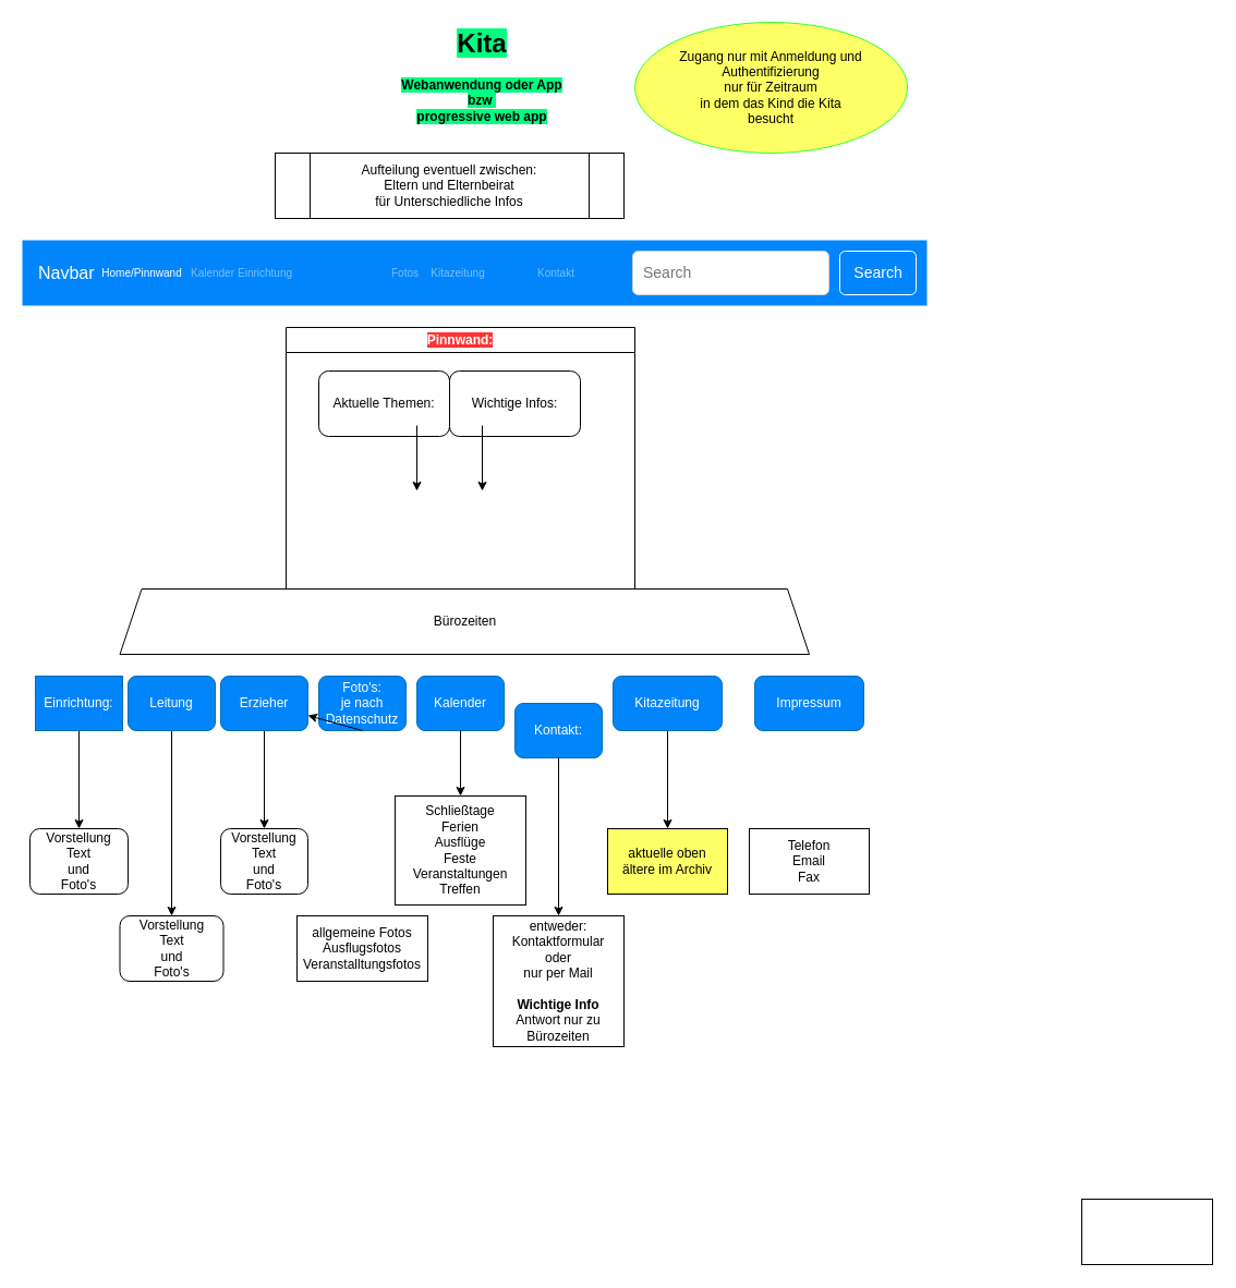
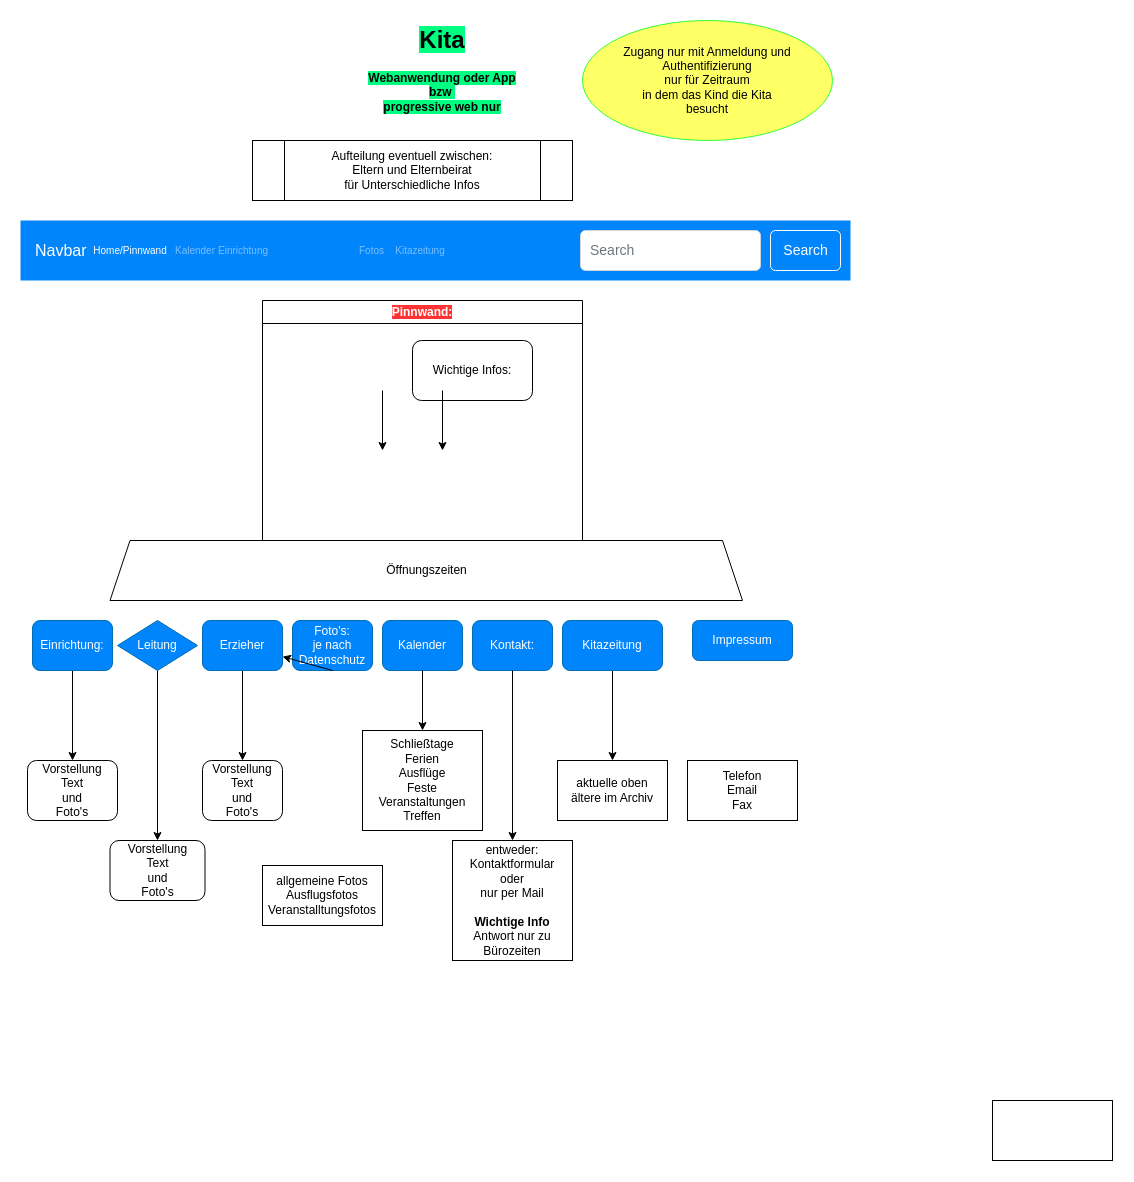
  <mxCell id="0" />
  <mxCell id="1" parent="0" />
- <mxCell id="2" value="&lt;h1&gt;&lt;span style=&quot;background-color: rgb(0, 255, 128);&quot;&gt;Kita&lt;/span&gt;&lt;/h1&gt;&lt;div&gt;&lt;b style=&quot;background-color: rgb(0, 255, 128);&quot;&gt;Webanwendung oder App&lt;/b&gt;&lt;/div&gt;&lt;div&gt;&lt;b style=&quot;background-color: rgb(0, 255, 128);&quot;&gt;bzw&amp;nbsp;&lt;/b&gt;&lt;/div&gt;&lt;b style=&quot;background-color: rgb(0, 255, 128);&quot;&gt;progressive web app&lt;/b&gt;" style="text;html=1;strokeColor=none;fillColor=none;spacing=5;spacingTop=-20;whiteSpace=wrap;overflow=hidden;rounded=0;align=center;" parent="1" vertex="1"><mxGeometry x="352" y="20" width="180" height="100" as="geometry" /></mxCell>
+ <mxCell id="2" value="&lt;h1&gt;&lt;span style=&quot;background-color: rgb(0, 255, 128);&quot;&gt;Kita&lt;/span&gt;&lt;/h1&gt;&lt;div&gt;&lt;b style=&quot;background-color: rgb(0, 255, 128);&quot;&gt;Webanwendung oder App&lt;/b&gt;&lt;/div&gt;&lt;div&gt;&lt;b style=&quot;background-color: rgb(0, 255, 128);&quot;&gt;bzw&amp;nbsp;&lt;/b&gt;&lt;/div&gt;&lt;b style=&quot;background-color: rgb(0, 255, 128);&quot;&gt;progressive web nur&lt;/b&gt;" style="text;html=1;strokeColor=none;fillColor=none;spacing=5;spacingTop=-20;whiteSpace=wrap;overflow=hidden;rounded=0;align=center;" parent="1" vertex="1"><mxGeometry x="352" y="20" width="180" height="100" as="geometry" /></mxCell>
  <mxCell id="3" value="Kalender" style="rounded=1;whiteSpace=wrap;html=1;fillColor=#0085fc;fontColor=#ffffff;strokeColor=#006EAF;" parent="1" vertex="1"><mxGeometry x="382" y="620" width="80" height="50" as="geometry" /></mxCell>
- <mxCell id="4" value="Impressum" style="rounded=1;whiteSpace=wrap;html=1;fillColor=#0085fc;fontColor=#ffffff;strokeColor=#006EAF;" parent="1" vertex="1"><mxGeometry x="692" y="620" width="100" height="50" as="geometry" /></mxCell>
+ <mxCell id="4" value="Impressum" style="rounded=1;whiteSpace=wrap;html=1;fillColor=#0085fc;fontColor=#ffffff;strokeColor=#006EAF;" parent="1" vertex="1"><mxGeometry x="692" y="620" width="100" height="40" as="geometry" /></mxCell>
  <mxCell id="5" value="Zugang nur mit Anmeldung und Authentifizierung&lt;br&gt;nur für Zeitraum&lt;br&gt;in dem das Kind die Kita&lt;br&gt;besucht" style="ellipse;whiteSpace=wrap;html=1;strokeColor=#33FF33;fillColor=#FFFF66;" parent="1" vertex="1"><mxGeometry x="582" y="20" width="250" height="120" as="geometry" /></mxCell>
  <mxCell id="6" value="" style="endArrow=classic;html=1;rounded=0;exitX=0.5;exitY=1;exitDx=0;exitDy=0;entryX=0.5;entryY=0;entryDx=0;entryDy=0;" parent="1" source="3" target="34" edge="1"><mxGeometry width="50" height="50" relative="1" as="geometry"><mxPoint x="372" y="850" as="sourcePoint" /><mxPoint x="612" y="740" as="targetPoint" /></mxGeometry></mxCell>
  <mxCell id="7" value="Aufteilung eventuell zwischen: &lt;br&gt;Eltern und Elternbeirat &lt;br&gt;für Unterschiedliche Infos" style="shape=process;whiteSpace=wrap;html=1;backgroundOutline=1;" parent="1" vertex="1"><mxGeometry x="252" y="140" width="320" height="60" as="geometry" /></mxCell>
  <mxCell id="8" value="Foto's:&lt;br&gt;je nach&lt;br&gt;Datenschutz" style="rounded=1;whiteSpace=wrap;html=1;fillColor=#0085fc;fontColor=#ffffff;strokeColor=#006EAF;" parent="1" vertex="1"><mxGeometry x="292" y="620" width="80" height="50" as="geometry" /></mxCell>
  <mxCell id="9" value="" style="endArrow=classic;html=1;rounded=0;exitX=0.5;exitY=1;exitDx=0;exitDy=0;" parent="1" source="8" target="20" edge="1"><mxGeometry width="50" height="50" relative="1" as="geometry"><mxPoint x="341.5" y="730" as="sourcePoint" /><mxPoint x="341.5" y="790" as="targetPoint" /></mxGeometry></mxCell>
- <mxCell id="10" value="Kontakt:" style="rounded=1;whiteSpace=wrap;html=1;fillColor=#0085fc;fontColor=#ffffff;strokeColor=#006EAF;" parent="1" vertex="1"><mxGeometry x="472" y="645" width="80" height="50" as="geometry" /></mxCell>
+ <mxCell id="10" value="Kontakt:" style="rounded=1;whiteSpace=wrap;html=1;fillColor=#0085fc;fontColor=#ffffff;strokeColor=#006EAF;" parent="1" vertex="1"><mxGeometry x="472" y="620" width="80" height="50" as="geometry" /></mxCell>
  <mxCell id="11" value="entweder:&lt;br&gt;Kontaktformular&lt;br&gt;oder&lt;br&gt;nur per Mail&lt;br&gt;&lt;br&gt;&lt;b&gt;Wichtige Info&lt;/b&gt;&lt;br&gt;Antwort nur zu Bürozeiten" style="whiteSpace=wrap;html=1;aspect=fixed;" parent="1" vertex="1"><mxGeometry x="452" y="840" width="120" height="120" as="geometry" /></mxCell>
  <mxCell id="12" value="" style="endArrow=classic;html=1;rounded=0;exitX=0.5;exitY=1;exitDx=0;exitDy=0;entryX=0.5;entryY=0;entryDx=0;entryDy=0;" parent="1" source="10" target="11" edge="1"><mxGeometry width="50" height="50" relative="1" as="geometry"><mxPoint x="511.5" y="700" as="sourcePoint" /><mxPoint x="511.5" y="760" as="targetPoint" /></mxGeometry></mxCell>
  <mxCell id="13" value="" style="edgeStyle=orthogonalEdgeStyle;rounded=0;orthogonalLoop=1;jettySize=auto;html=1;" parent="1" source="14" target="15" edge="1"><mxGeometry relative="1" as="geometry" /></mxCell>
- <mxCell id="14" value="Einrichtung:" style="whiteSpace=wrap;html=1;fillColor=#0085fc;fontColor=#ffffff;strokeColor=#006EAF;rounded=0;" parent="1" vertex="1"><mxGeometry x="32" y="620" width="80" height="50" as="geometry" /></mxCell>
+ <mxCell id="14" value="Einrichtung:" style="rounded=1;whiteSpace=wrap;html=1;fillColor=#0085fc;fontColor=#ffffff;strokeColor=#006EAF;" parent="1" vertex="1"><mxGeometry x="32" y="620" width="80" height="50" as="geometry" /></mxCell>
  <mxCell id="15" value="Vorstellung&lt;br&gt;Text&lt;br&gt;und&lt;br&gt;Foto's" style="rounded=1;whiteSpace=wrap;html=1;" parent="1" vertex="1"><mxGeometry x="27" y="760" width="90" height="60" as="geometry" /></mxCell>
  <mxCell id="16" value="" style="edgeStyle=orthogonalEdgeStyle;rounded=0;orthogonalLoop=1;jettySize=auto;html=1;" parent="1" source="17" target="18" edge="1"><mxGeometry relative="1" as="geometry" /></mxCell>
- <mxCell id="17" value="Leitung" style="rounded=1;whiteSpace=wrap;html=1;fillColor=#0085fc;fontColor=#ffffff;strokeColor=#006EAF;" parent="1" vertex="1"><mxGeometry x="117" y="620" width="80" height="50" as="geometry" /></mxCell>
+ <mxCell id="17" value="Leitung" style="rhombus;whiteSpace=wrap;html=1;fillColor=#0085fc;fontColor=#ffffff;strokeColor=#006EAF;" parent="1" vertex="1"><mxGeometry x="117" y="620" width="80" height="50" as="geometry" /></mxCell>
  <mxCell id="18" value="Vorstellung&lt;br&gt;Text&lt;br&gt;und&lt;br&gt;Foto's" style="rounded=1;whiteSpace=wrap;html=1;" parent="1" vertex="1"><mxGeometry x="109.5" y="840" width="95" height="60" as="geometry" /></mxCell>
  <mxCell id="19" value="" style="edgeStyle=orthogonalEdgeStyle;rounded=0;orthogonalLoop=1;jettySize=auto;html=1;" parent="1" source="20" target="21" edge="1"><mxGeometry relative="1" as="geometry" /></mxCell>
  <mxCell id="20" value="Erzieher" style="rounded=1;whiteSpace=wrap;html=1;fillColor=#0085fc;fontColor=#ffffff;strokeColor=#006EAF;" parent="1" vertex="1"><mxGeometry x="202" y="620" width="80" height="50" as="geometry" /></mxCell>
  <mxCell id="21" value="Vorstellung&lt;br&gt;Text&lt;br&gt;und&lt;br&gt;Foto's" style="rounded=1;whiteSpace=wrap;html=1;" parent="1" vertex="1"><mxGeometry x="202" y="760" width="80" height="60" as="geometry" /></mxCell>
  <mxCell id="22" value="" style="edgeStyle=orthogonalEdgeStyle;rounded=0;orthogonalLoop=1;jettySize=auto;html=1;" parent="1" source="23" target="35" edge="1"><mxGeometry relative="1" as="geometry" /></mxCell>
  <mxCell id="23" value="Kitazeitung" style="rounded=1;whiteSpace=wrap;html=1;fillColor=#0085fc;fontColor=#ffffff;strokeColor=#006EAF;" parent="1" vertex="1"><mxGeometry x="562" y="620" width="100" height="50" as="geometry" /></mxCell>
  <mxCell id="24" value="Navbar" style="html=1;shadow=0;dashed=0;fillColor=#0085FC;strokeColor=none;fontSize=16;fontColor=#ffffff;align=left;spacing=15;" parent="1" vertex="1"><mxGeometry x="20" y="220" width="830" height="60" as="geometry" /></mxCell>
  <mxCell id="25" value="Home/Pinnwand" style="fillColor=none;strokeColor=none;fontSize=10;fontColor=#ffffff;align=center;" parent="24" vertex="1"><mxGeometry width="60" height="60" relative="1" as="geometry"><mxPoint x="80" as="offset" /></mxGeometry></mxCell>
  <mxCell id="26" value="Kalender" style="fillColor=none;strokeColor=none;fontSize=10;fontColor=#79BFFD;align=center;" parent="24" vertex="1"><mxGeometry width="50" height="40" relative="1" as="geometry"><mxPoint x="150" y="10" as="offset" /></mxGeometry></mxCell>
  <mxCell id="27" value="Einrichtung" style="fillColor=none;strokeColor=none;fontSize=10;fontColor=#79BFFD;align=center;spacingRight=0;" parent="24" vertex="1"><mxGeometry width="60" height="40" relative="1" as="geometry"><mxPoint x="193" y="10" as="offset" /></mxGeometry></mxCell>
  <mxCell id="28" value="Search" style="html=1;shadow=0;dashed=0;shape=mxgraph.bootstrap.rrect;rSize=5;fontSize=14;fontColor=#ffffff;strokeColor=#ffffff;fillColor=none;" parent="24" vertex="1"><mxGeometry x="1" width="70" height="40" relative="1" as="geometry"><mxPoint x="-80" y="10" as="offset" /></mxGeometry></mxCell>
  <mxCell id="29" value="Search" style="html=1;shadow=0;dashed=0;shape=mxgraph.bootstrap.rrect;rSize=5;fontSize=14;fontColor=#6C767D;strokeColor=#CED4DA;fillColor=#ffffff;align=left;spacing=10;" parent="24" vertex="1"><mxGeometry x="1" width="180" height="40" relative="1" as="geometry"><mxPoint x="-270" y="10" as="offset" /></mxGeometry></mxCell>
  <mxCell id="30" value="Fotos" style="fillColor=none;strokeColor=none;fontSize=10;fontColor=#79BFFD;align=center;" parent="24" vertex="1"><mxGeometry x="323" y="10" width="57" height="40" as="geometry" /></mxCell>
- <mxCell id="31" value="Kontakt" style="fillColor=none;strokeColor=none;fontSize=10;fontColor=#79BFFD;align=center;" parent="24" vertex="1"><mxGeometry x="460" y="10" width="60" height="40" as="geometry" /></mxCell>
  <mxCell id="32" value="Kitazeitung" style="fillColor=none;strokeColor=none;fontSize=10;fontColor=#79BFFD;align=center;" parent="24" vertex="1"><mxGeometry x="370" y="10" width="60" height="40" as="geometry" /></mxCell>
- <mxCell id="33" value="allgemeine Fotos&lt;br style=&quot;border-color: var(--border-color);&quot;&gt;Ausflugsfotos&lt;br style=&quot;border-color: var(--border-color);&quot;&gt;Veranstalltungsfotos" style="rounded=0;whiteSpace=wrap;html=1;" parent="1" vertex="1"><mxGeometry x="272" y="840" width="120" height="60" as="geometry" /></mxCell>
+ <mxCell id="33" value="allgemeine Fotos&lt;br style=&quot;border-color: var(--border-color);&quot;&gt;Ausflugsfotos&lt;br style=&quot;border-color: var(--border-color);&quot;&gt;Veranstalltungsfotos" style="rounded=0;whiteSpace=wrap;html=1;" parent="1" vertex="1"><mxGeometry x="262" y="865" width="120" height="60" as="geometry" /></mxCell>
  <mxCell id="34" value="Schließtage&lt;br style=&quot;border-color: var(--border-color);&quot;&gt;Ferien&lt;br style=&quot;border-color: var(--border-color);&quot;&gt;Ausflüge&lt;br style=&quot;border-color: var(--border-color);&quot;&gt;Feste&lt;br style=&quot;border-color: var(--border-color);&quot;&gt;Veranstaltungen&lt;br style=&quot;border-color: var(--border-color);&quot;&gt;Treffen" style="rounded=0;whiteSpace=wrap;html=1;" parent="1" vertex="1"><mxGeometry x="362" y="730" width="120" height="100" as="geometry" /></mxCell>
- <mxCell id="35" value="aktuelle oben&lt;br&gt;ältere im Archiv" style="rounded=0;whiteSpace=wrap;html=1;fillColor=#ffff66;" parent="1" vertex="1"><mxGeometry x="557" y="760" width="110" height="60" as="geometry" /></mxCell>
+ <mxCell id="35" value="aktuelle oben&lt;br&gt;ältere im Archiv" style="rounded=0;whiteSpace=wrap;html=1;" parent="1" vertex="1"><mxGeometry x="557" y="760" width="110" height="60" as="geometry" /></mxCell>
  <mxCell id="36" value="Telefon&lt;br&gt;Email&lt;br&gt;Fax" style="rounded=0;whiteSpace=wrap;html=1;" parent="1" vertex="1"><mxGeometry x="687" y="760" width="110" height="60" as="geometry" /></mxCell>
  <mxCell id="37" value="&lt;span style=&quot;background-color: rgb(255, 51, 51);&quot;&gt;&lt;font color=&quot;#ffffff&quot;&gt;Pinnwand:&lt;/font&gt;&lt;/span&gt;" style="swimlane;whiteSpace=wrap;html=1;" parent="1" vertex="1"><mxGeometry x="262" y="300" width="320" height="300" as="geometry" /></mxCell>
  <mxCell id="38" value="" style="group" parent="37" connectable="0" vertex="1"><mxGeometry x="10" width="310" height="280" as="geometry" /></mxCell>
- <mxCell id="39" value="Aktuelle Themen:" style="rounded=1;whiteSpace=wrap;html=1;" parent="38" vertex="1"><mxGeometry x="20" y="40" width="120" height="60" as="geometry" /></mxCell>
  <mxCell id="40" value="Wichtige Infos:" style="rounded=1;whiteSpace=wrap;html=1;" parent="38" vertex="1"><mxGeometry x="140" y="40" width="120" height="60" as="geometry" /></mxCell>
  <mxCell id="41" value="" style="endArrow=classic;html=1;rounded=0;exitX=0.5;exitY=1;exitDx=0;exitDy=0;" parent="38" edge="1"><mxGeometry width="50" height="50" relative="1" as="geometry"><mxPoint x="110" y="90" as="sourcePoint" /><mxPoint x="110" y="150" as="targetPoint" /></mxGeometry></mxCell>
  <mxCell id="42" value="" style="endArrow=classic;html=1;rounded=0;exitX=0.5;exitY=1;exitDx=0;exitDy=0;" parent="38" edge="1"><mxGeometry width="50" height="50" relative="1" as="geometry"><mxPoint x="170" y="90" as="sourcePoint" /><mxPoint x="170" y="150" as="targetPoint" /></mxGeometry></mxCell>
- <mxCell id="43" value="Bürozeiten" style="shape=trapezoid;perimeter=trapezoidPerimeter;whiteSpace=wrap;html=1;fixedSize=1;" parent="1" vertex="1"><mxGeometry x="109.5" y="540" width="632.5" height="60" as="geometry" /></mxCell>
+ <mxCell id="43" value="Öffnungszeiten" style="shape=trapezoid;perimeter=trapezoidPerimeter;whiteSpace=wrap;html=1;fixedSize=1;" parent="1" vertex="1"><mxGeometry x="109.5" y="540" width="632.5" height="60" as="geometry" /></mxCell>
  <mxCell id="44" value="" style="whiteSpace=wrap;html=1;" parent="1" vertex="1"><mxGeometry x="992" y="1100" width="120" height="60" as="geometry" /></mxCell>
